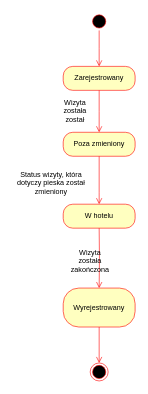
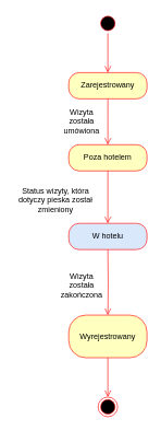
  <mxCell id="0" />
  <mxCell id="1" parent="0" />
  <mxCell id="2" value="" style="ellipse;html=1;shape=startState;fillColor=#000000;strokeColor=#ff0000;" parent="1" vertex="1"><mxGeometry x="150" y="20" width="30" height="30" as="geometry" /></mxCell>
  <mxCell id="3" value="" style="edgeStyle=orthogonalEdgeStyle;html=1;verticalAlign=bottom;endArrow=open;endSize=8;strokeColor=#ff0000;rounded=0;" parent="1" source="2" edge="1"><mxGeometry relative="1" as="geometry"><mxPoint x="165" y="110" as="targetPoint" /></mxGeometry></mxCell>
  <mxCell id="4" value="Zarejestrowany" style="rounded=1;whiteSpace=wrap;html=1;arcSize=40;fontColor=#000000;fillColor=#ffffc0;strokeColor=#ff0000;" parent="1" vertex="1"><mxGeometry x="105" y="110" width="120" height="40" as="geometry" /></mxCell>
  <mxCell id="5" value="" style="edgeStyle=orthogonalEdgeStyle;html=1;verticalAlign=bottom;endArrow=open;endSize=8;strokeColor=#ff0000;rounded=0;" parent="1" source="4" edge="1"><mxGeometry relative="1" as="geometry"><mxPoint x="165" y="220" as="targetPoint" /></mxGeometry></mxCell>
- <mxCell id="6" value="W hotelu" style="rounded=1;whiteSpace=wrap;html=1;arcSize=40;fontColor=#000000;fillColor=#ffffc0;strokeColor=#ff0000;" parent="1" vertex="1"><mxGeometry x="105" y="340" width="120" height="40" as="geometry" /></mxCell>
+ <mxCell id="6" value="W hotelu" style="rounded=1;whiteSpace=wrap;html=1;arcSize=40;fontColor=#000000;fillColor=#dae8fc;strokeColor=#ff0000;" parent="1" vertex="1"><mxGeometry x="105" y="340" width="120" height="40" as="geometry" /></mxCell>
  <mxCell id="7" value="" style="edgeStyle=orthogonalEdgeStyle;html=1;verticalAlign=bottom;endArrow=open;endSize=8;strokeColor=#ff0000;rounded=0;entryX=0.5;entryY=0;entryDx=0;entryDy=0;" parent="1" target="8" edge="1"><mxGeometry relative="1" as="geometry"><mxPoint x="170" y="440" as="targetPoint" /><mxPoint x="165" y="380" as="sourcePoint" /></mxGeometry></mxCell>
  <mxCell id="8" value="Wyrejestrowany" style="rounded=1;whiteSpace=wrap;html=1;arcSize=40;fontColor=#000000;fillColor=#ffffc0;strokeColor=#ff0000;" parent="1" vertex="1"><mxGeometry x="105" y="480" width="120" height="65" as="geometry" /></mxCell>
  <mxCell id="9" value="" style="edgeStyle=orthogonalEdgeStyle;html=1;verticalAlign=bottom;endArrow=open;endSize=8;strokeColor=#ff0000;rounded=0;" parent="1" source="8" edge="1"><mxGeometry relative="1" as="geometry"><mxPoint x="165" y="605" as="targetPoint" /></mxGeometry></mxCell>
  <mxCell id="10" value="" style="ellipse;html=1;shape=endState;fillColor=#000000;strokeColor=#ff0000;" parent="1" vertex="1"><mxGeometry x="150" y="605" width="30" height="30" as="geometry" /></mxCell>
- <mxCell id="11" value="Poza zmieniony" style="rounded=1;whiteSpace=wrap;html=1;arcSize=40;fontColor=#000000;fillColor=#ffffc0;strokeColor=#ff0000;" parent="1" vertex="1"><mxGeometry x="105" y="220" width="120" height="40" as="geometry" /></mxCell>
+ <mxCell id="11" value="Poza hotelem" style="rounded=1;whiteSpace=wrap;html=1;arcSize=40;fontColor=#000000;fillColor=#ffffc0;strokeColor=#ff0000;" parent="1" vertex="1"><mxGeometry x="105" y="220" width="120" height="40" as="geometry" /></mxCell>
  <mxCell id="12" value="" style="edgeStyle=orthogonalEdgeStyle;html=1;verticalAlign=bottom;endArrow=open;endSize=8;strokeColor=#ff0000;rounded=0;entryX=0.5;entryY=0;entryDx=0;entryDy=0;" parent="1" source="11" target="6" edge="1"><mxGeometry relative="1" as="geometry"><mxPoint x="185" y="365" as="targetPoint" /><Array as="points"><mxPoint x="165" y="320" /><mxPoint x="165" y="320" /></Array></mxGeometry></mxCell>
  <mxCell id="13" style="edgeStyle=orthogonalEdgeStyle;rounded=0;orthogonalLoop=1;jettySize=auto;html=1;exitX=0.5;exitY=1;exitDx=0;exitDy=0;" parent="1" source="6" target="6" edge="1"><mxGeometry relative="1" as="geometry" /></mxCell>
  <mxCell id="14" value="Status wizyty, która dotyczy pieska został zmieniony" style="text;html=1;strokeColor=none;fillColor=none;align=center;verticalAlign=middle;whiteSpace=wrap;rounded=0;" parent="1" vertex="1"><mxGeometry x="20" y="290" width="130" height="30" as="geometry" /></mxCell>
- <mxCell id="15" value="Wizyta została zakończona" style="text;html=1;strokeColor=none;fillColor=none;align=center;verticalAlign=middle;whiteSpace=wrap;rounded=0;" parent="1" vertex="1"><mxGeometry x="120" y="420" width="60" height="30" as="geometry" /></mxCell>
- <mxCell id="16" value="Wizyta została został" style="text;html=1;strokeColor=none;fillColor=none;align=center;verticalAlign=middle;whiteSpace=wrap;rounded=0;" parent="1" vertex="1"><mxGeometry x="95" y="170" width="60" height="30" as="geometry" /></mxCell>
+ <mxCell id="15" value="Wizyta została zakończona" style="text;html=1;strokeColor=none;fillColor=none;align=center;verticalAlign=middle;whiteSpace=wrap;rounded=0;" parent="1" vertex="1"><mxGeometry x="95" y="420" width="60" height="30" as="geometry" /></mxCell>
+ <mxCell id="16" value="Wizyta została umówiona" style="text;html=1;strokeColor=none;fillColor=none;align=center;verticalAlign=middle;whiteSpace=wrap;rounded=0;" parent="1" vertex="1"><mxGeometry x="95" y="170" width="60" height="30" as="geometry" /></mxCell>
